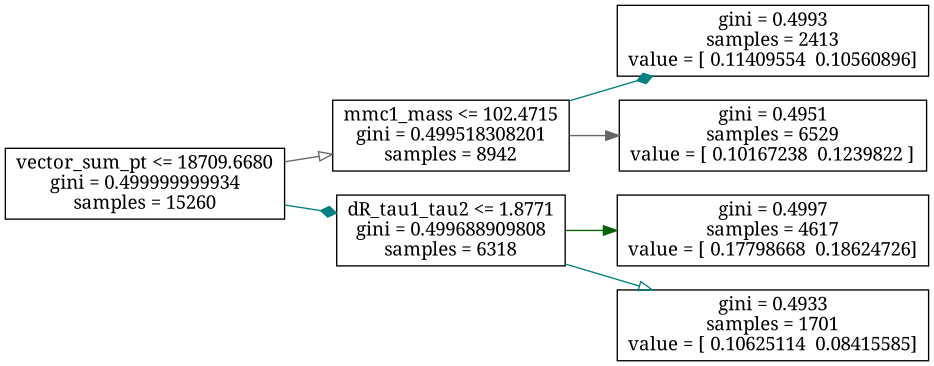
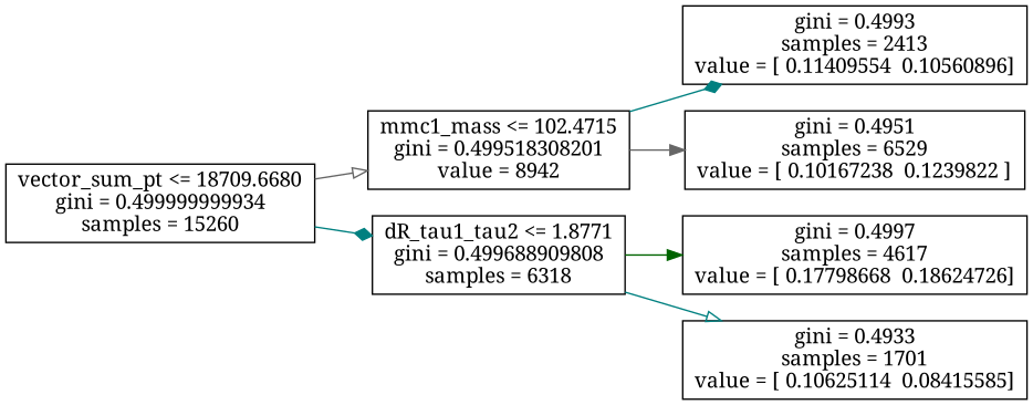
  digraph {
    rankdir=LR
    fontname="Noto Serif"
    node [shape=box fontname="Noto Serif"]
    edge [color=teal arrowhead=onormal fontname="Noto Serif"]
    n1 [label="vector_sum_pt <= 18709.6680\ngini = 0.499999999934\nsamples = 15260"]
-   n2 [label="mmc1_mass <= 102.4715\ngini = 0.499518308201\nsamples = 8942"]
+   n2 [label="mmc1_mass <= 102.4715\ngini = 0.499518308201\nvalue = 8942"]
    n3 [label="dR_tau1_tau2 <= 1.8771\ngini = 0.499688909808\nsamples = 6318"]
    n4 [label="gini = 0.4993\nsamples = 2413\nvalue = [ 0.11409554  0.10560896]"]
    n5 [label="gini = 0.4951\nsamples = 6529\nvalue = [ 0.10167238  0.1239822 ]"]
    n6 [label="gini = 0.4997\nsamples = 4617\nvalue = [ 0.17798668  0.18624726]"]
    n7 [label="gini = 0.4933\nsamples = 1701\nvalue = [ 0.10625114  0.08415585]"]
    n1 -> n2 [color=gray40]
    n1 -> n3 [arrowhead=diamond]
    n2 -> n4 [arrowhead=diamond]
    n2 -> n5 [color=gray40 arrowhead=normal]
    n3 -> n6 [color=darkgreen arrowhead=normal]
    n3 -> n7
  }
